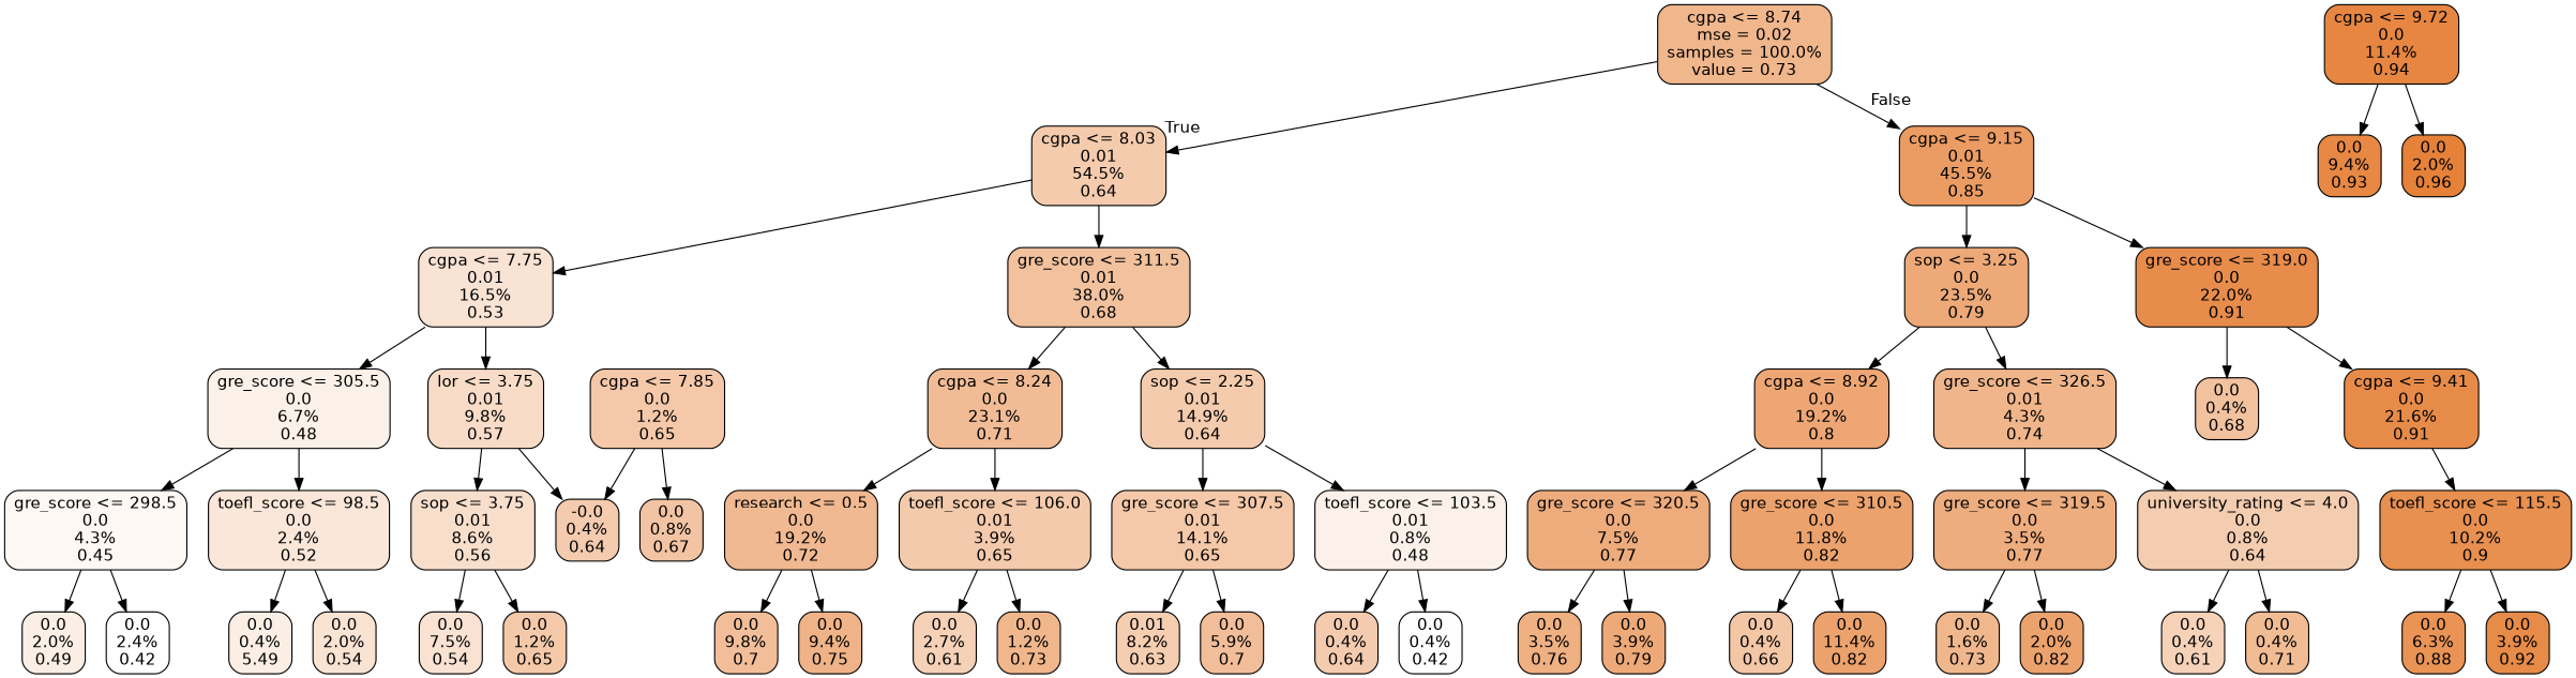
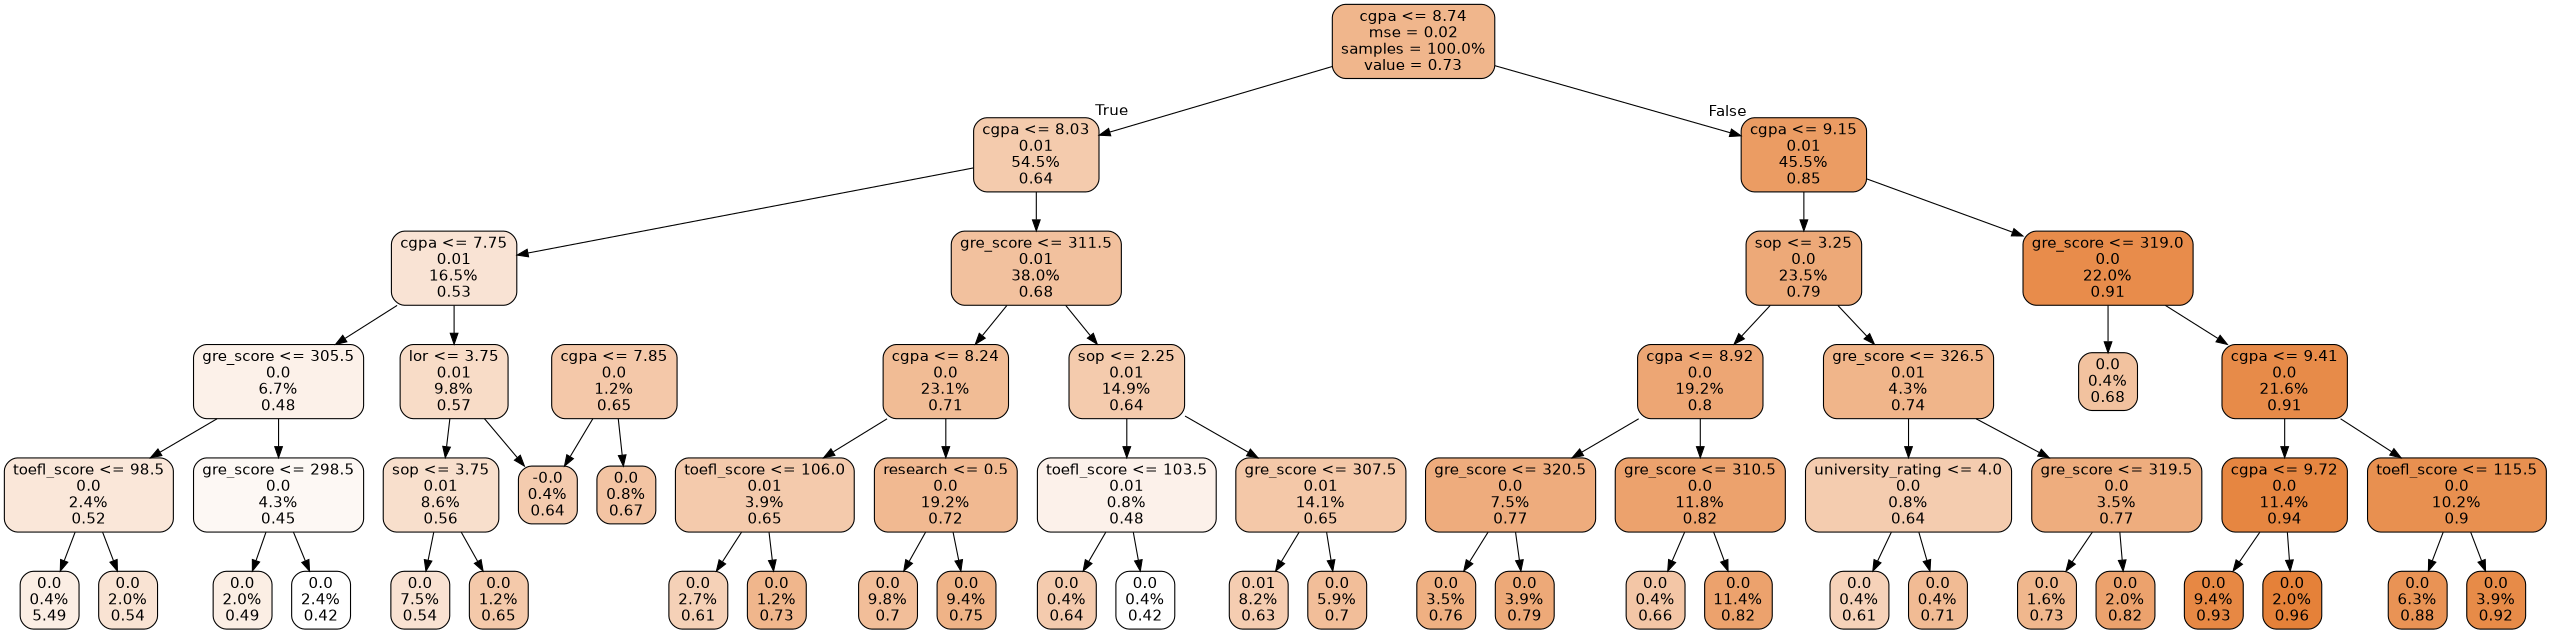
  digraph {
    node [color=black fillcolor="#e5813969" fontname=helvetica shape=box style="filled, rounded"]
    edge [fontname=helvetica]
    n1 [fillcolor="#e5813994" label="cgpa <= 8.74\nmse = 0.02\nsamples = 100.0%\nvalue = 0.73"]
    n2 [label="cgpa <= 8.03\n0.01\n54.5%\n0.64"]
    n3 [fillcolor="#e58139c9" label="cgpa <= 9.15\n0.01\n45.5%\n0.85"]
    n4 [fillcolor="#e5813937" label="cgpa <= 7.75\n0.01\n16.5%\n0.53"]
    n5 [fillcolor="#e581397c" label="gre_score <= 311.5\n0.01\n38.0%\n0.68"]
    n6 [fillcolor="#e58139ae" label="sop <= 3.25\n0.0\n23.5%\n0.79"]
    n7 [fillcolor="#e58139e8" label="gre_score <= 319.0\n0.0\n22.0%\n0.91"]
    n8 [fillcolor="#e581391c" label="gre_score <= 305.5\n0.0\n6.7%\n0.48"]
    n9 [fillcolor="#e5813947" label="lor <= 3.75\n0.01\n9.8%\n0.57"]
    n10 [label="sop <= 2.25\n0.01\n14.9%\n0.64"]
    n11 [fillcolor="#e5813988" label="cgpa <= 8.24\n0.0\n23.1%\n0.71"]
    n12 [fillcolor="#e581390e" label="gre_score <= 298.5\n0.0\n4.3%\n0.45"]
    n13 [fillcolor="#e5813930" label="toefl_score <= 98.5\n0.0\n2.4%\n0.52"]
    n14 [fillcolor="#e5813941" label="sop <= 3.75\n0.01\n8.6%\n0.56"]
    n15 [fillcolor="#e5813968" label="-0.0\n0.4%\n0.64"]
    n16 [fillcolor="#e5813922" label="0.0\n2.0%\n0.49"]
    n17 [fillcolor="#e5813900" label="0.0\n2.4%\n0.42"]
    n18 [fillcolor="#e5813922" label="0.0\n0.4%\n5.49"]
    n19 [fillcolor="#e5813938" label="0.0\n2.0%\n0.54"]
    n20 [fillcolor="#e5813939" label="0.0\n7.5%\n0.54"]
    n21 [fillcolor="#e581396d" label="0.0\n1.2%\n0.65"]
    n22 [fillcolor="#e581396e" label="cgpa <= 7.85\n0.0\n1.2%\n0.65"]
    n23 [fillcolor="#e5813976" label="0.0\n0.8%\n0.67"]
    n24 [fillcolor="#e581391b" label="toefl_score <= 103.5\n0.01\n0.8%\n0.48"]
    n25 [fillcolor="#e581396f" label="gre_score <= 307.5\n0.01\n14.1%\n0.65"]
    n26 [fillcolor="#e581396b" label="toefl_score <= 106.0\n0.01\n3.9%\n0.65"]
    n27 [fillcolor="#e581398d" label="research <= 0.5\n0.0\n19.2%\n0.72"]
    n28 [fillcolor="#e5813968" label="0.0\n0.4%\n0.64"]
    n29 [fillcolor="#e5813901" label="0.0\n0.4%\n0.42"]
    n30 [fillcolor="#e5813964" label="0.01\n8.2%\n0.63"]
    n31 [fillcolor="#e5813983" label="0.0\n5.9%\n0.7"]
    n32 [fillcolor="#e581395c" label="0.0\n2.7%\n0.61"]
    n33 [fillcolor="#e5813993" label="0.0\n1.2%\n0.73"]
    n34 [fillcolor="#e5813983" label="0.0\n9.8%\n0.7"]
    n35 [fillcolor="#e581399a" label="0.0\n9.4%\n0.75"]
    n36 [fillcolor="#e5813996" label="gre_score <= 326.5\n0.01\n4.3%\n0.74"]
    n37 [fillcolor="#e58139b3" label="cgpa <= 8.92\n0.0\n19.2%\n0.8"]
    n38 [fillcolor="#e581397b" label="0.0\n0.4%\n0.68"]
    n39 [fillcolor="#e58139ea" label="cgpa <= 9.41\n0.0\n21.6%\n0.91"]
    n40 [fillcolor="#e58139a6" label="gre_score <= 319.5\n0.0\n3.5%\n0.77"]
    n41 [fillcolor="#e5813966" label="university_rating <= 4.0\n0.0\n0.8%\n0.64"]
    n42 [fillcolor="#e58139a7" label="gre_score <= 320.5\n0.0\n7.5%\n0.77"]
    n43 [fillcolor="#e58139bb" label="gre_score <= 310.5\n0.0\n11.8%\n0.82"]
    n44 [fillcolor="#e5813992" label="0.0\n1.6%\n0.73"]
    n45 [fillcolor="#e58139bb" label="0.0\n2.0%\n0.82"]
    n46 [fillcolor="#e581395a" label="0.0\n0.4%\n0.61"]
    n47 [fillcolor="#e5813989" label="0.0\n0.4%\n0.71"]
    n48 [fillcolor="#e58139a0" label="0.0\n3.5%\n0.76"]
    n49 [fillcolor="#e58139ae" label="0.0\n3.9%\n0.79"]
    n50 [fillcolor="#e5813972" label="0.0\n0.4%\n0.66"]
    n51 [fillcolor="#e58139bc" label="0.0\n11.4%\n0.82"]
    n52 [fillcolor="#e58139e1" label="toefl_score <= 115.5\n0.0\n10.2%\n0.9"]
    n53 [fillcolor="#e58139f4" label="cgpa <= 9.72\n0.0\n11.4%\n0.94"]
    n54 [fillcolor="#e58139db" label="0.0\n6.3%\n0.88"]
    n55 [fillcolor="#e58139eb" label="0.0\n3.9%\n0.92"]
    n56 [fillcolor="#e58139f0" label="0.0\n9.4%\n0.93"]
    n57 [fillcolor="#e58139ff" label="0.0\n2.0%\n0.96"]
    n1 -> n2 [headlabel=True labelangle=45 labeldistance=2.5]
    n1 -> n3 [headlabel=False labelangle=-45 labeldistance=2.5]
    n2 -> n4
    n2 -> n5
    n3 -> n6
    n3 -> n7
    n4 -> n8
    n4 -> n9
    n5 -> n10
    n5 -> n11
    n6 -> n36
    n6 -> n37
    n7 -> n38
    n7 -> n39
    n8 -> n12
    n8 -> n13
    n9 -> n14
    n9 -> n15
    n10 -> n24
    n10 -> n25
    n11 -> n26
    n11 -> n27
    n12 -> n16
    n12 -> n17
    n13 -> n18
    n13 -> n19
    n14 -> n20
    n14 -> n21
    n22 -> n15
    n22 -> n23
    n24 -> n28
    n24 -> n29
    n25 -> n30
    n25 -> n31
    n26 -> n32
    n26 -> n33
    n27 -> n34
    n27 -> n35
    n36 -> n40
    n36 -> n41
    n37 -> n42
    n37 -> n43
    n39 -> n52
+   n39 -> n53
    n40 -> n44
    n40 -> n45
    n41 -> n46
    n41 -> n47
    n42 -> n48
    n42 -> n49
    n43 -> n50
    n43 -> n51
    n52 -> n54
    n52 -> n55
    n53 -> n56
    n53 -> n57
  }
